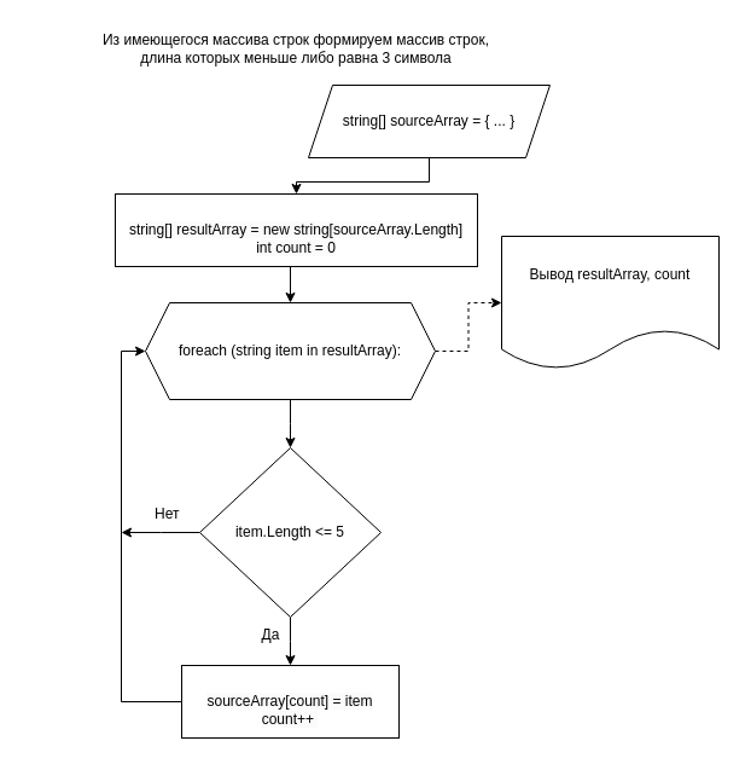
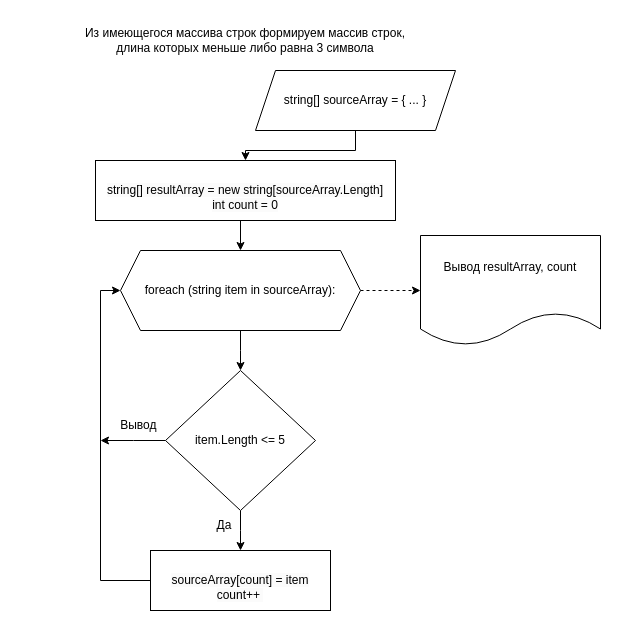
  <mxCell id="0" />
  <mxCell id="1" parent="0" />
  <mxCell id="2" value="Из имеющегося массива строк формируем массив строк,&lt;br&gt;длина которых меньше либо равна 3 символа" style="text;html=1;strokeColor=none;fillColor=none;align=center;verticalAlign=middle;whiteSpace=wrap;rounded=0;" vertex="1" parent="1"><mxGeometry x="20" y="20" width="450" height="40" as="geometry" /></mxCell>
  <mxCell id="3" style="edgeStyle=orthogonalEdgeStyle;rounded=0;orthogonalLoop=1;jettySize=auto;html=1;exitX=0.5;exitY=1;exitDx=0;exitDy=0;entryX=0.5;entryY=0;entryDx=0;entryDy=0;" edge="1" parent="1" source="4" target="6"><mxGeometry relative="1" as="geometry"><Array as="points" /></mxGeometry></mxCell>
  <mxCell id="4" value="string[] sourceArray = { ... }" style="shape=parallelogram;perimeter=parallelogramPerimeter;whiteSpace=wrap;html=1;fixedSize=1;" vertex="1" parent="1"><mxGeometry x="255" y="70" width="200" height="60" as="geometry" /></mxCell>
  <mxCell id="5" style="edgeStyle=orthogonalEdgeStyle;rounded=0;orthogonalLoop=1;jettySize=auto;html=1;exitX=0.5;exitY=1;exitDx=0;exitDy=0;entryX=0.5;entryY=0;entryDx=0;entryDy=0;" edge="1" parent="1" source="6" target="9"><mxGeometry relative="1" as="geometry" /></mxCell>
  <mxCell id="6" value="&lt;br&gt;&lt;span style=&quot;color: rgb(0, 0, 0); font-family: Helvetica; font-size: 12px; font-style: normal; font-variant-ligatures: normal; font-variant-caps: normal; font-weight: 400; letter-spacing: normal; orphans: 2; text-align: center; text-indent: 0px; text-transform: none; widows: 2; word-spacing: 0px; -webkit-text-stroke-width: 0px; background-color: rgb(251, 251, 251); text-decoration-thickness: initial; text-decoration-style: initial; text-decoration-color: initial; float: none; display: inline !important;&quot;&gt;string[] resultArray = new string[sourceArray.Length]&lt;br&gt;int count = 0&lt;br&gt;&lt;/span&gt;" style="rounded=0;whiteSpace=wrap;html=1;" vertex="1" parent="1"><mxGeometry x="95" y="160" width="300" height="60" as="geometry" /></mxCell>
  <mxCell id="7" style="edgeStyle=orthogonalEdgeStyle;rounded=0;orthogonalLoop=1;jettySize=auto;html=1;exitX=0.5;exitY=1;exitDx=0;exitDy=0;" edge="1" parent="1" source="9"><mxGeometry relative="1" as="geometry"><mxPoint x="240" y="370" as="targetPoint" /></mxGeometry></mxCell>
  <mxCell id="8" style="edgeStyle=orthogonalEdgeStyle;rounded=0;orthogonalLoop=1;jettySize=auto;html=1;exitX=1;exitY=0.5;exitDx=0;exitDy=0;dashed=1;" edge="1" parent="1" source="9" target="17"><mxGeometry relative="1" as="geometry" /></mxCell>
- <mxCell id="9" value="foreach (string item in resultArray):" style="shape=hexagon;perimeter=hexagonPerimeter2;whiteSpace=wrap;html=1;fixedSize=1;" vertex="1" parent="1"><mxGeometry x="120" y="250" width="240" height="80" as="geometry" /></mxCell>
+ <mxCell id="9" value="foreach (string item in sourceArray):" style="shape=hexagon;perimeter=hexagonPerimeter2;whiteSpace=wrap;html=1;fixedSize=1;" vertex="1" parent="1"><mxGeometry x="120" y="250" width="240" height="80" as="geometry" /></mxCell>
  <mxCell id="10" style="edgeStyle=orthogonalEdgeStyle;rounded=0;orthogonalLoop=1;jettySize=auto;html=1;exitX=0.5;exitY=1;exitDx=0;exitDy=0;" edge="1" parent="1" source="12"><mxGeometry relative="1" as="geometry"><mxPoint x="240" y="550" as="targetPoint" /></mxGeometry></mxCell>
  <mxCell id="11" style="edgeStyle=orthogonalEdgeStyle;rounded=0;orthogonalLoop=1;jettySize=auto;html=1;exitX=0;exitY=0.5;exitDx=0;exitDy=0;" edge="1" parent="1" source="12"><mxGeometry relative="1" as="geometry"><mxPoint x="100" y="440" as="targetPoint" /></mxGeometry></mxCell>
  <mxCell id="12" value="item.Length &amp;lt;= 5" style="rhombus;whiteSpace=wrap;html=1;" vertex="1" parent="1"><mxGeometry x="165" y="370" width="150" height="140" as="geometry" /></mxCell>
  <mxCell id="13" style="edgeStyle=orthogonalEdgeStyle;rounded=0;orthogonalLoop=1;jettySize=auto;html=1;exitX=0;exitY=0.5;exitDx=0;exitDy=0;entryX=0;entryY=0.5;entryDx=0;entryDy=0;" edge="1" parent="1" source="14" target="9"><mxGeometry relative="1" as="geometry" /></mxCell>
  <mxCell id="14" value="&lt;br&gt;&lt;span style=&quot;color: rgb(0, 0, 0); font-family: Helvetica; font-size: 12px; font-style: normal; font-variant-ligatures: normal; font-variant-caps: normal; font-weight: 400; letter-spacing: normal; orphans: 2; text-align: center; text-indent: 0px; text-transform: none; widows: 2; word-spacing: 0px; -webkit-text-stroke-width: 0px; background-color: rgb(251, 251, 251); text-decoration-thickness: initial; text-decoration-style: initial; text-decoration-color: initial; float: none; display: inline !important;&quot;&gt;sourceArray[count] = item&lt;br&gt;&lt;span&gt;count++&amp;nbsp;&lt;/span&gt;&lt;/span&gt;&lt;br&gt;" style="rounded=0;whiteSpace=wrap;html=1;" vertex="1" parent="1"><mxGeometry x="150" y="550" width="180" height="60" as="geometry" /></mxCell>
  <mxCell id="15" value="Да" style="text;html=1;strokeColor=none;fillColor=none;align=center;verticalAlign=middle;whiteSpace=wrap;rounded=0;" vertex="1" parent="1"><mxGeometry x="194" y="510" width="60" height="30" as="geometry" /></mxCell>
- <mxCell id="16" value="Нет&amp;nbsp;" style="text;html=1;strokeColor=none;fillColor=none;align=center;verticalAlign=middle;whiteSpace=wrap;rounded=0;" vertex="1" parent="1"><mxGeometry x="110" y="410" width="60" height="30" as="geometry" /></mxCell>
- <mxCell id="17" value="Вывод resultArray, count&lt;br&gt;&amp;nbsp;" style="shape=document;whiteSpace=wrap;html=1;boundedLbl=1;" vertex="1" parent="1"><mxGeometry x="415" y="195" width="180" height="110" as="geometry" /></mxCell>
+ <mxCell id="16" value="Вывод&amp;nbsp;" style="text;html=1;strokeColor=none;fillColor=none;align=center;verticalAlign=middle;whiteSpace=wrap;rounded=0;" vertex="1" parent="1"><mxGeometry x="110" y="410" width="60" height="30" as="geometry" /></mxCell>
+ <mxCell id="17" value="Вывод resultArray, count&lt;br&gt;&amp;nbsp;" style="shape=document;whiteSpace=wrap;html=1;boundedLbl=1;" vertex="1" parent="1"><mxGeometry x="420" y="235" width="180" height="110" as="geometry" /></mxCell>
